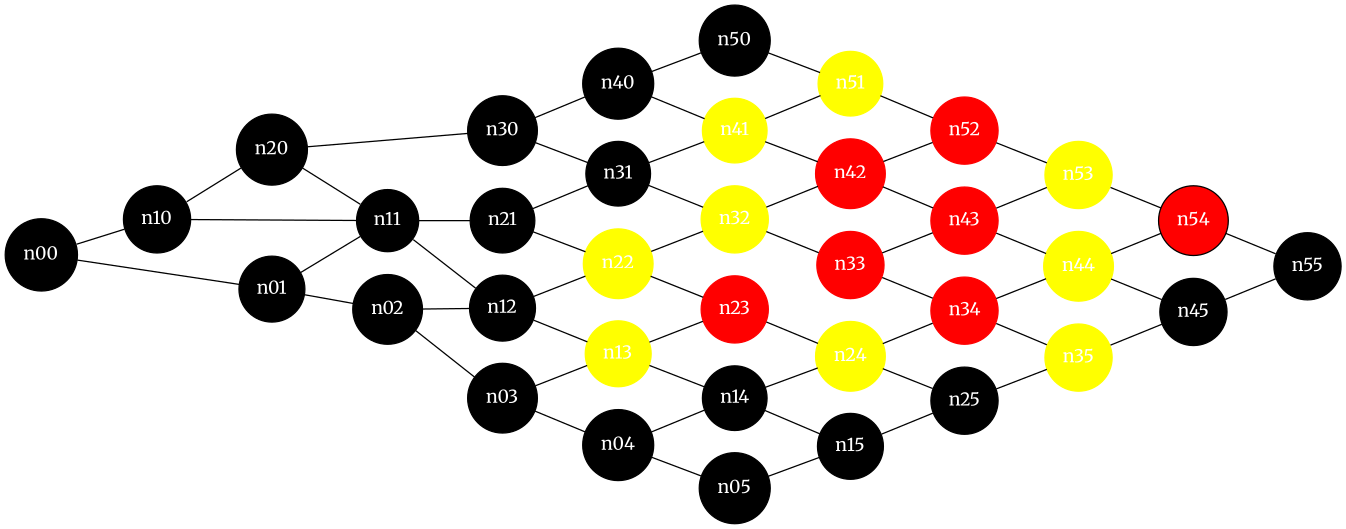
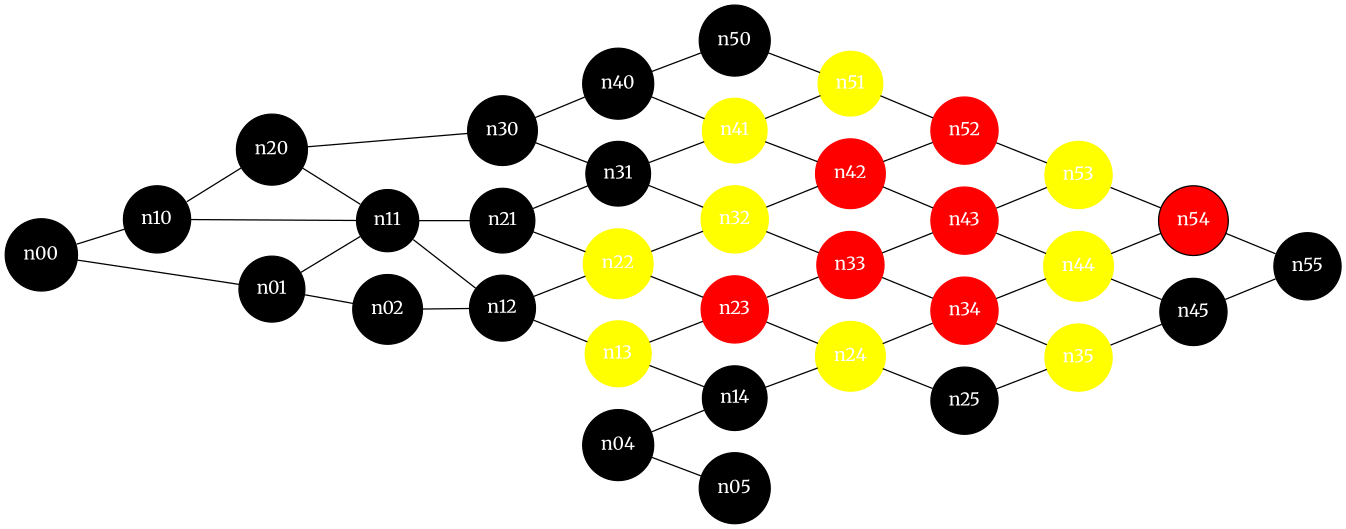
  graph {
    fontname=Merriweather
    rankdir=LR
    node [color=black fontcolor=white fontname=Merriweather shape=circle style=filled]
    edge [fontname=Merriweather]
    n00
    n10
    n01
    n20
    n11
    n02
    n30
    n21
    n12
    n40
    n31
    n22 [color=yellow]
    n50
    n41 [color=yellow]
    n32 [color=yellow]
    n51 [color=yellow]
    n42 [color=red]
    n52 [color=red]
-   n03
    n13 [color=yellow]
    n23 [color=red]
    n33 [color=red]
    n43 [color=red]
    n53 [color=yellow]
    n04
    n14
    n24 [color=yellow]
    n34 [color=red]
    n44 [color=yellow]
    n54 [fillcolor=red]
    n05
-   n15
    n25
    n35 [color=yellow]
    n45
    n55
    n00 -- n10
    n00 -- n01
    n10 -- n20
    n10 -- n11
    n01 -- n11
    n01 -- n02
    n20 -- n11
    n20 -- n30
    n11 -- n21
    n11 -- n12
    n02 -- n12
-   n02 -- n03
    n30 -- n40
    n30 -- n31
    n21 -- n31
    n21 -- n22
    n12 -- n22
    n12 -- n13
    n40 -- n50
    n40 -- n41
    n31 -- n41
    n31 -- n32
    n22 -- n32
    n22 -- n23
    n50 -- n51
    n41 -- n51
    n41 -- n42
    n32 -- n42
    n32 -- n33
    n51 -- n52
    n42 -- n52
    n42 -- n43
    n52 -- n53
-   n03 -- n13
-   n03 -- n04
    n13 -- n23
    n13 -- n14
+   n23 -- n33
    n23 -- n24
    n33 -- n43
    n33 -- n34
    n43 -- n53
    n43 -- n44
    n53 -- n54
    n04 -- n14
    n04 -- n05
    n14 -- n24
-   n14 -- n15
    n24 -- n34
    n24 -- n25
    n34 -- n44
    n34 -- n35
    n44 -- n54
    n44 -- n45
    n54 -- n55
-   n05 -- n15
-   n15 -- n25
    n25 -- n35
    n35 -- n45
    n45 -- n55
  }
